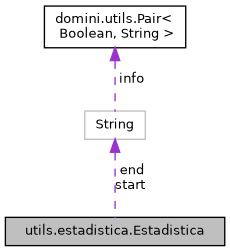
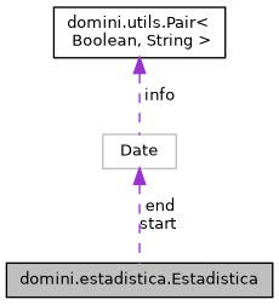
  digraph {
    node [color=black fillcolor=white fontname=Helvetica fontsize=10 shape=record style=filled]
    edge [color=darkorchid3 dir=back fontname=Helvetica fontsize=10 labelfontname=Helvetica labelfontsize=10 style=dashed]
-   n1 [fillcolor=grey75 fontcolor=black height=0.2 label="utils.estadistica.Estadistica" width=0.4]
+   n1 [fillcolor=grey75 fontcolor=black height=0.2 label="domini.estadistica.Estadistica" width=0.4]
    n2 [height=0.2 label="domini.utils.Pair\<\l Boolean, String \>" width=0.4]
-   n3 [color=grey75 height=0.2 label=String width=0.4]
+   n3 [color=grey75 height=0.2 label=Date width=0.4]
    n2 -> n3 [label=" info"]
    n3 -> n1 [label=" end\nstart"]
  }
